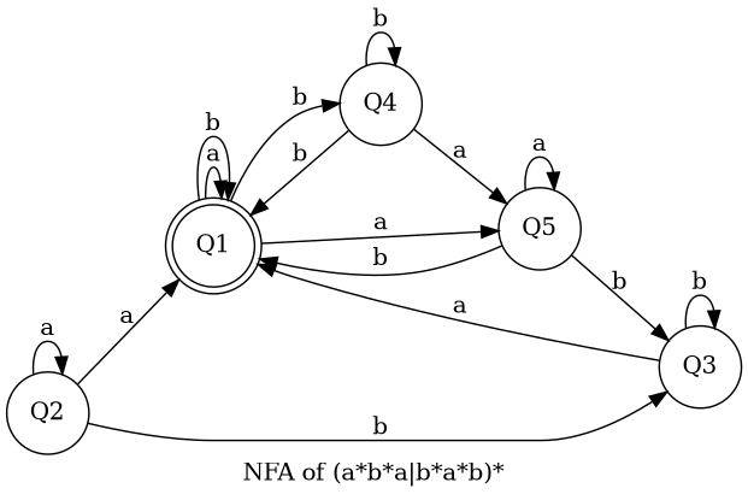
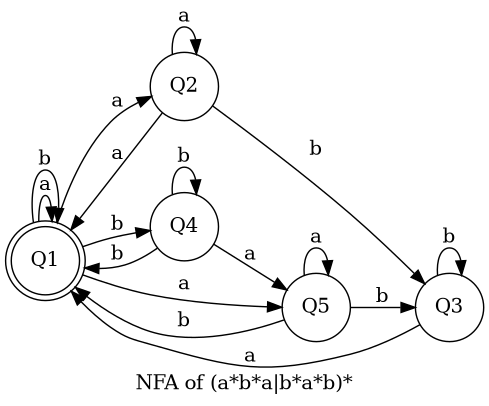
  digraph {
    label="NFA of (a*b*a|b*a*b)*"
    rankdir=LR
    node [shape=circle]
    n1 [label=Q1 shape=doublecircle]
    n2 [label=Q2]
    n3 [label=Q4]
    n4 [label=Q5]
    n5 [label=Q3]
    n1 -> n1 [label=a]
    n1 -> n1 [label=b]
+   n1 -> n2 [label=a]
    n1 -> n3 [label=b]
    n1 -> n4 [label=a]
    n2 -> n1 [label=a]
    n2 -> n2 [label=a]
    n2 -> n5 [label=b]
    n3 -> n1 [label=b]
    n3 -> n3 [label=b]
    n3 -> n4 [label=a]
    n4 -> n1 [label=b]
    n4 -> n4 [label=a]
    n4 -> n5 [label=b]
    n5 -> n1 [label=a]
    n5 -> n5 [label=b]
  }
